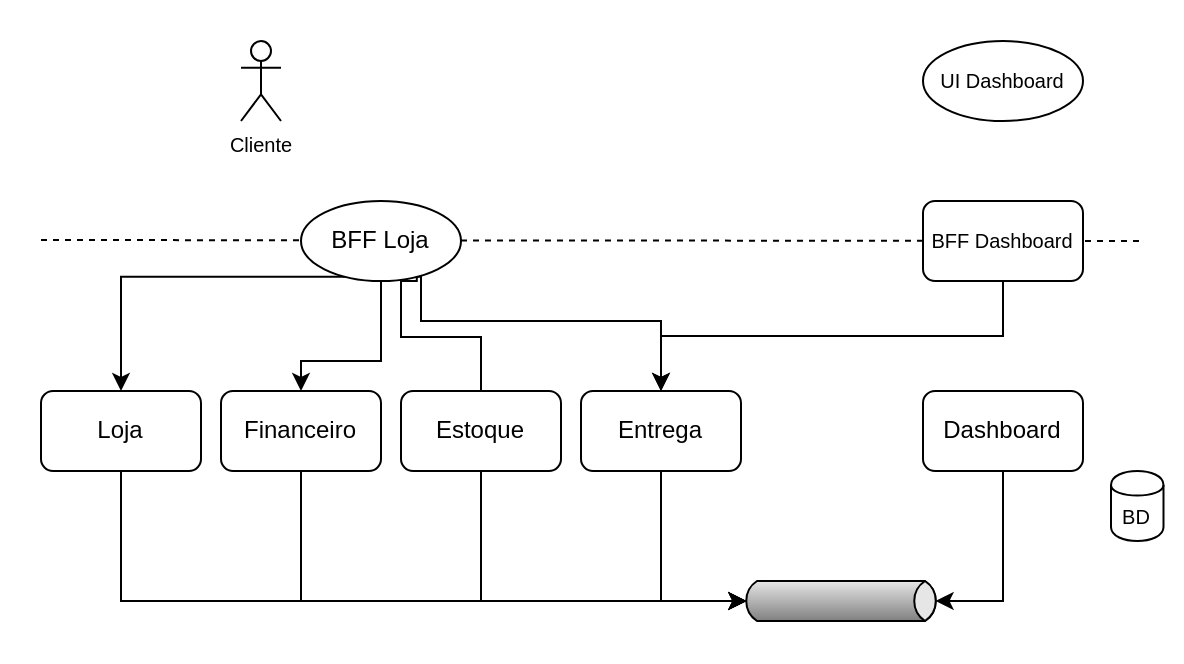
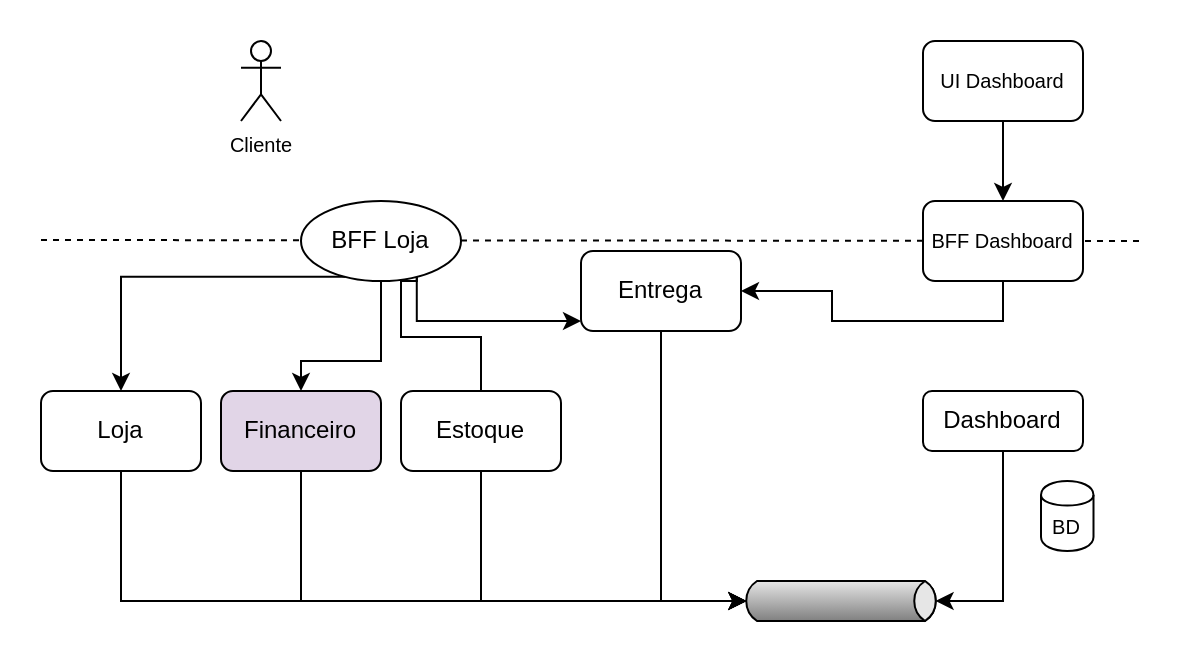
  <mxCell id="0" />
  <mxCell id="1" parent="0" />
  <mxCell id="2" value="" style="endArrow=none;dashed=1;html=1;fontSize=10;" edge="1" parent="1"><mxGeometry width="50" height="50" relative="1" as="geometry"><mxPoint x="20" y="119.5" as="sourcePoint" /><mxPoint x="570" y="120" as="targetPoint" /></mxGeometry></mxCell>
  <mxCell id="3" style="edgeStyle=orthogonalEdgeStyle;rounded=0;orthogonalLoop=1;jettySize=auto;html=1;exitX=0.5;exitY=1;exitDx=0;exitDy=0;entryX=0;entryY=0.5;entryDx=2.7;entryDy=0;entryPerimeter=0;fontSize=10;" edge="1" parent="1" source="4" target="23"><mxGeometry relative="1" as="geometry"><Array as="points"><mxPoint x="150" y="300" /></Array></mxGeometry></mxCell>
- <mxCell id="4" value="Financeiro" style="rounded=1;whiteSpace=wrap;html=1;" vertex="1" parent="1"><mxGeometry x="110" y="195" width="80" height="40" as="geometry" /></mxCell>
+ <mxCell id="4" value="Financeiro" style="rounded=1;whiteSpace=wrap;html=1;fillColor=#e1d5e7;" vertex="1" parent="1"><mxGeometry x="110" y="195" width="80" height="40" as="geometry" /></mxCell>
  <mxCell id="5" style="edgeStyle=orthogonalEdgeStyle;rounded=0;orthogonalLoop=1;jettySize=auto;html=1;exitX=0.5;exitY=1;exitDx=0;exitDy=0;entryX=0;entryY=0.5;entryDx=2.7;entryDy=0;entryPerimeter=0;fontSize=10;" edge="1" parent="1" source="6" target="23"><mxGeometry relative="1" as="geometry"><Array as="points"><mxPoint x="240" y="300" /></Array></mxGeometry></mxCell>
  <mxCell id="6" value="Estoque" style="rounded=1;whiteSpace=wrap;html=1;" vertex="1" parent="1"><mxGeometry x="200" y="195" width="80" height="40" as="geometry" /></mxCell>
  <mxCell id="7" style="edgeStyle=orthogonalEdgeStyle;rounded=0;orthogonalLoop=1;jettySize=auto;html=1;exitX=0.5;exitY=1;exitDx=0;exitDy=0;entryX=0;entryY=0.5;entryDx=2.7;entryDy=0;entryPerimeter=0;fontSize=10;" edge="1" parent="1" source="8" target="23"><mxGeometry relative="1" as="geometry"><Array as="points"><mxPoint x="330" y="300" /></Array></mxGeometry></mxCell>
- <mxCell id="8" value="Entrega" style="rounded=1;whiteSpace=wrap;html=1;" vertex="1" parent="1"><mxGeometry x="290" y="195" width="80" height="40" as="geometry" /></mxCell>
+ <mxCell id="8" value="Entrega" style="rounded=1;whiteSpace=wrap;html=1;" vertex="1" parent="1"><mxGeometry x="290" y="125" width="80" height="40" as="geometry" /></mxCell>
  <mxCell id="9" style="edgeStyle=orthogonalEdgeStyle;rounded=0;orthogonalLoop=1;jettySize=auto;html=1;exitX=0.5;exitY=1;exitDx=0;exitDy=0;entryX=0;entryY=0.5;entryDx=2.7;entryDy=0;entryPerimeter=0;fontSize=10;" edge="1" parent="1" source="10" target="23"><mxGeometry relative="1" as="geometry"><Array as="points"><mxPoint x="60" y="300" /></Array></mxGeometry></mxCell>
  <mxCell id="10" value="Loja" style="rounded=1;whiteSpace=wrap;html=1;" vertex="1" parent="1"><mxGeometry x="20" y="195" width="80" height="40" as="geometry" /></mxCell>
  <mxCell id="11" value="Cliente" style="shape=umlActor;verticalLabelPosition=bottom;labelBackgroundColor=#ffffff;verticalAlign=top;html=1;outlineConnect=0;fontSize=10;" vertex="1" parent="1"><mxGeometry x="120" y="20" width="20" height="40" as="geometry" /></mxCell>
  <mxCell id="12" style="edgeStyle=orthogonalEdgeStyle;rounded=0;orthogonalLoop=1;jettySize=auto;html=1;exitX=0.5;exitY=1;exitDx=0;exitDy=0;fontSize=10;entryX=1;entryY=0.5;entryDx=-2.7;entryDy=0;entryPerimeter=0;" edge="1" parent="1" source="13" target="23"><mxGeometry relative="1" as="geometry"><mxPoint x="480" y="310" as="targetPoint" /><Array as="points"><mxPoint x="501" y="300" /></Array></mxGeometry></mxCell>
- <mxCell id="13" value="Dashboard" style="rounded=1;whiteSpace=wrap;html=1;" vertex="1" parent="1"><mxGeometry x="461" y="195" width="80" height="40" as="geometry" /></mxCell>
- <mxCell id="15" value="UI Dashboard" style="ellipse;whiteSpace=wrap;html=1;fontSize=10;" vertex="1" parent="1"><mxGeometry x="461" y="20" width="80" height="40" as="geometry" /></mxCell>
+ <mxCell id="13" value="Dashboard" style="rounded=1;whiteSpace=wrap;html=1;" vertex="1" parent="1"><mxGeometry x="461" y="195" width="80" height="30" as="geometry" /></mxCell>
+ <mxCell id="14" style="edgeStyle=orthogonalEdgeStyle;rounded=0;orthogonalLoop=1;jettySize=auto;html=1;exitX=0.5;exitY=1;exitDx=0;exitDy=0;entryX=0.5;entryY=0;entryDx=0;entryDy=0;fontSize=10;" edge="1" parent="1" source="15" target="22"><mxGeometry relative="1" as="geometry" /></mxCell>
+ <mxCell id="15" value="UI Dashboard" style="rounded=1;whiteSpace=wrap;html=1;fontSize=10;" vertex="1" parent="1"><mxGeometry x="461" y="20" width="80" height="40" as="geometry" /></mxCell>
  <mxCell id="16" style="edgeStyle=orthogonalEdgeStyle;rounded=0;orthogonalLoop=1;jettySize=auto;html=1;exitX=0.25;exitY=1;exitDx=0;exitDy=0;entryX=0.5;entryY=0;entryDx=0;entryDy=0;fontSize=10;" edge="1" parent="1" source="20" target="10"><mxGeometry relative="1" as="geometry" /></mxCell>
  <mxCell id="17" style="edgeStyle=orthogonalEdgeStyle;rounded=0;orthogonalLoop=1;jettySize=auto;html=1;exitX=0.5;exitY=1;exitDx=0;exitDy=0;entryX=0.5;entryY=0;entryDx=0;entryDy=0;fontSize=10;" edge="1" parent="1" source="20" target="4"><mxGeometry relative="1" as="geometry"><Array as="points"><mxPoint x="190" y="180" /><mxPoint x="150" y="180" /></Array></mxGeometry></mxCell>
  <mxCell id="18" style="edgeStyle=orthogonalEdgeStyle;rounded=0;orthogonalLoop=1;jettySize=auto;html=1;exitX=0.75;exitY=1;exitDx=0;exitDy=0;fontSize=10;endArrow=none;" edge="1" parent="1" source="20" target="6"><mxGeometry relative="1" as="geometry"><Array as="points"><mxPoint x="200" y="140" /><mxPoint x="200" y="168" /><mxPoint x="240" y="168" /></Array></mxGeometry></mxCell>
  <mxCell id="19" style="edgeStyle=orthogonalEdgeStyle;rounded=0;orthogonalLoop=1;jettySize=auto;html=1;exitX=0.75;exitY=1;exitDx=0;exitDy=0;fontSize=10;" edge="1" parent="1" source="20" target="8"><mxGeometry relative="1" as="geometry"><Array as="points"><mxPoint x="210" y="160" /><mxPoint x="330" y="160" /></Array></mxGeometry></mxCell>
  <mxCell id="20" value="BFF Loja" style="ellipse;whiteSpace=wrap;html=1;" vertex="1" parent="1"><mxGeometry x="150" y="100" width="80" height="40" as="geometry" /></mxCell>
  <mxCell id="21" style="edgeStyle=orthogonalEdgeStyle;rounded=0;orthogonalLoop=1;jettySize=auto;html=1;exitX=0.5;exitY=1;exitDx=0;exitDy=0;fontSize=10;" edge="1" parent="1" source="22" target="8"><mxGeometry relative="1" as="geometry" /></mxCell>
  <mxCell id="22" value="BFF Dashboard" style="rounded=1;whiteSpace=wrap;html=1;fontSize=10;" vertex="1" parent="1"><mxGeometry x="461" y="100" width="80" height="40" as="geometry" /></mxCell>
  <mxCell id="23" value="" style="strokeWidth=1;outlineConnect=0;dashed=0;align=center;html=1;fontSize=8;shape=mxgraph.eip.messageChannel;verticalLabelPosition=bottom;labelBackgroundColor=#ffffff;verticalAlign=top;" vertex="1" parent="1"><mxGeometry x="370" y="290" width="100" height="20" as="geometry" /></mxCell>
- <mxCell id="24" value="BD" style="shape=cylinder;whiteSpace=wrap;html=1;boundedLbl=1;backgroundOutline=1;fontSize=10;" vertex="1" parent="1"><mxGeometry x="555" y="235" width="26.25" height="35" as="geometry" /></mxCell>
+ <mxCell id="24" value="BD" style="shape=cylinder;whiteSpace=wrap;html=1;boundedLbl=1;backgroundOutline=1;fontSize=10;" vertex="1" parent="1"><mxGeometry x="520" y="240" width="26.25" height="35" as="geometry" /></mxCell>
